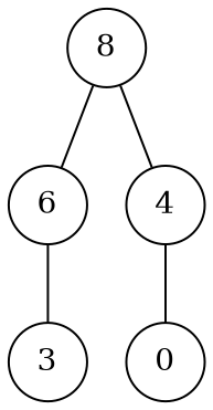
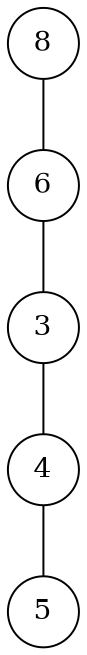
  graph {
    node [shape=circle]
    n1 [label=8]
    n2 [label=6]
    3
    4
-   5 [label=0]
+   5
    n1 -- n2
    n2 -- 3
-   n1 -- 4
+   3 -- 4
    4 -- 5
  }
